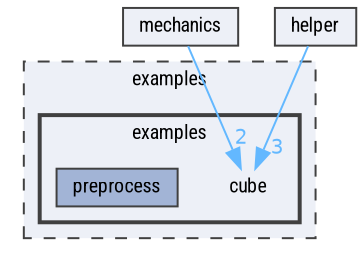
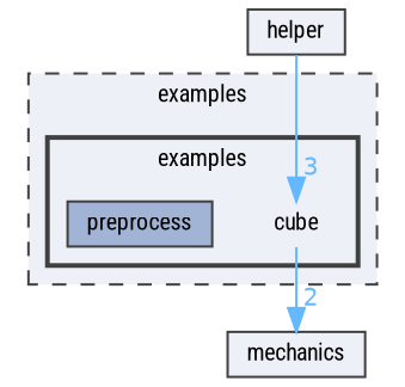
  digraph {
    compound=true
    fontname="Roboto Condensed"
    node [fontname="Roboto Condensed" fontsize=10 shape=box color=grey25 fillcolor="#edf0f7" style=filled]
    edge [color=steelblue1 fontcolor=steelblue1 fontname="Roboto Condensed" fontsize=10 labeldistance=1.5 labelfontname=Helvetica labelfontsize=10]
    n1 [height=0.2 label=cube shape=plaintext width=0.4 color="" fillcolor="" style=""]
    n2 [fillcolor="#a2b4d6" height=0.2 label=preprocess width=0.4]
    n3 [height=0.2 label=mechanics width=0.4]
    n4 [height=0.2 label=helper width=0.4]
    subgraph cluster_1 {
      bgcolor="#edf0f7"
      fontsize=10
      label=examples
      pencolor=grey25
      style="filled,dashed"
      subgraph cluster_2 {
        bgcolor="#edf0f7"
        fontsize=10
        label=examples
        pencolor=grey25
        style="filled,bold"
        n1
        n2
      }
    }
-   n3 -> n1 [headlabel=2]
+   n1 -> n3 [headlabel=2]
    n4 -> n1 [headlabel=3]
  }
